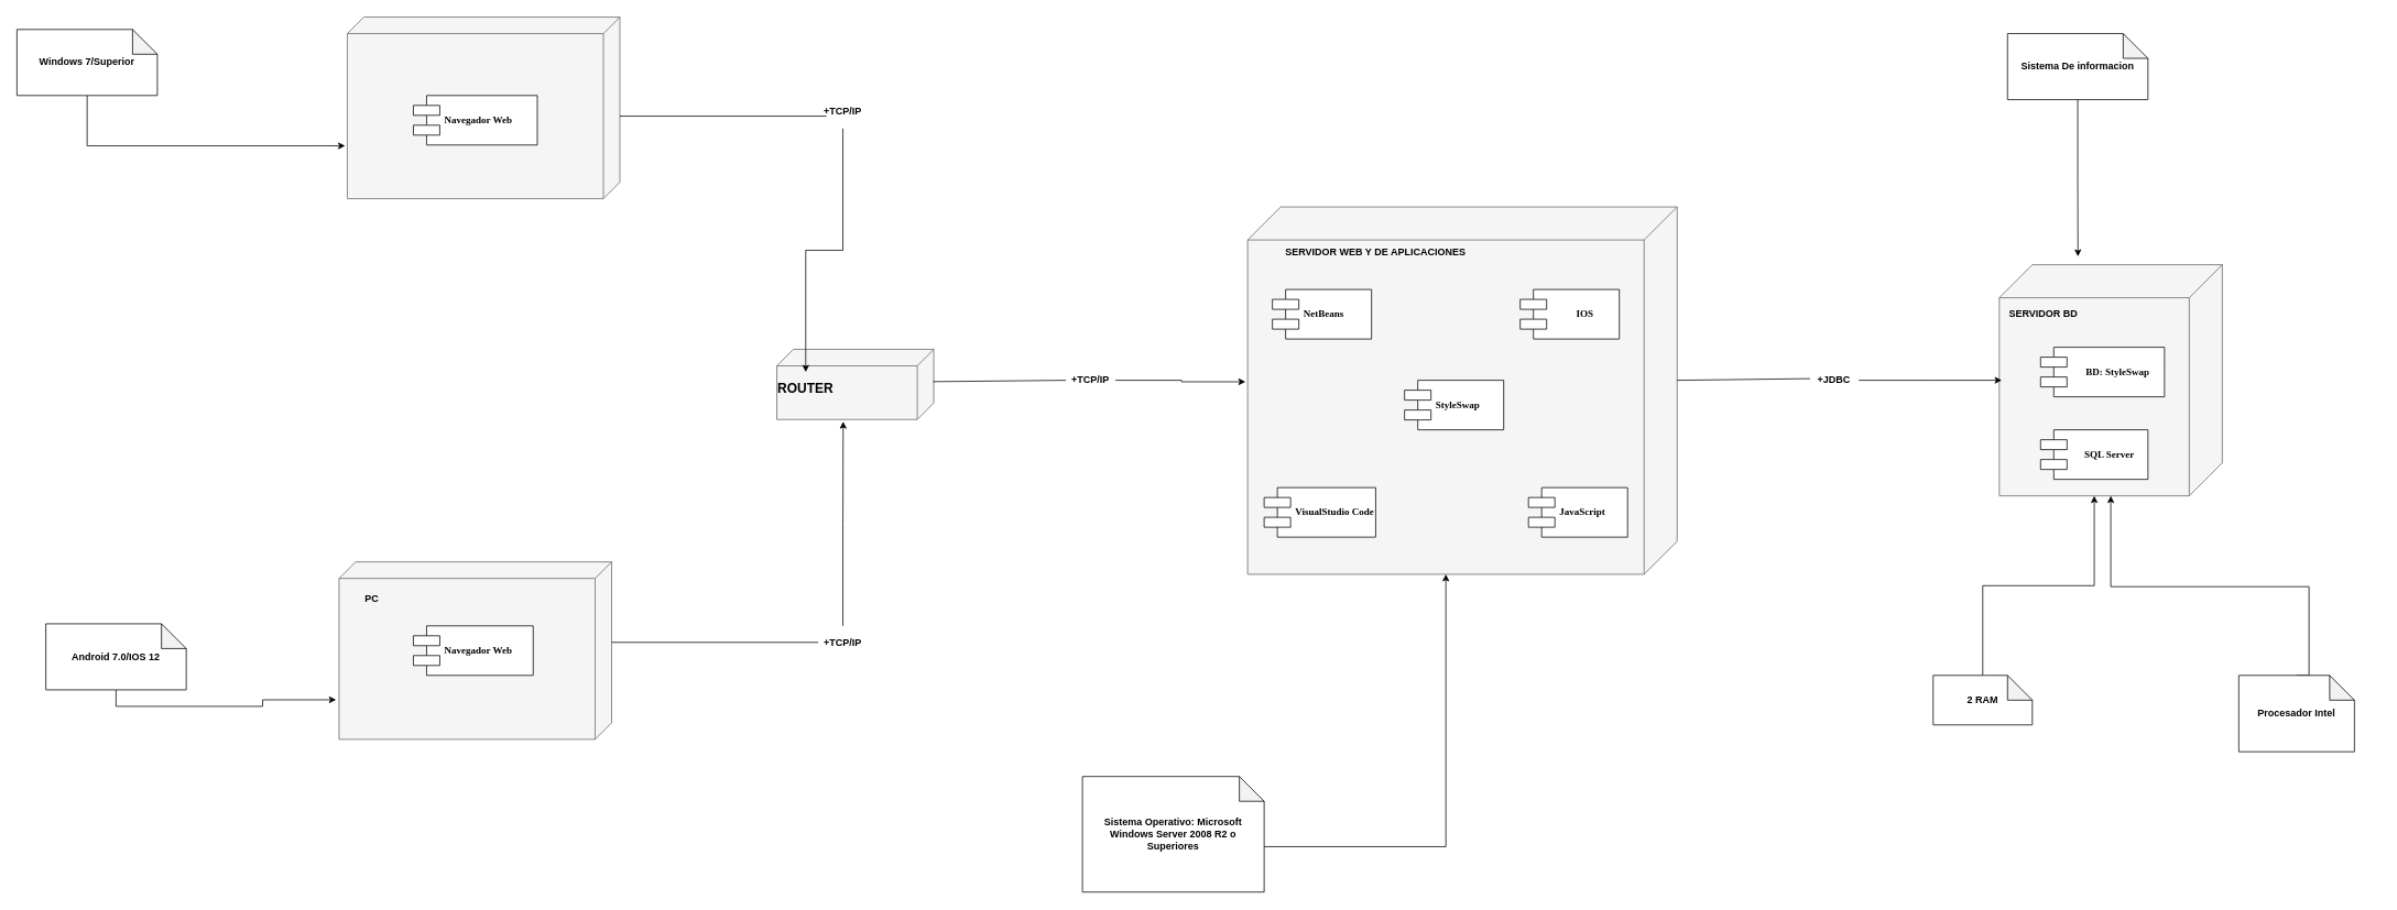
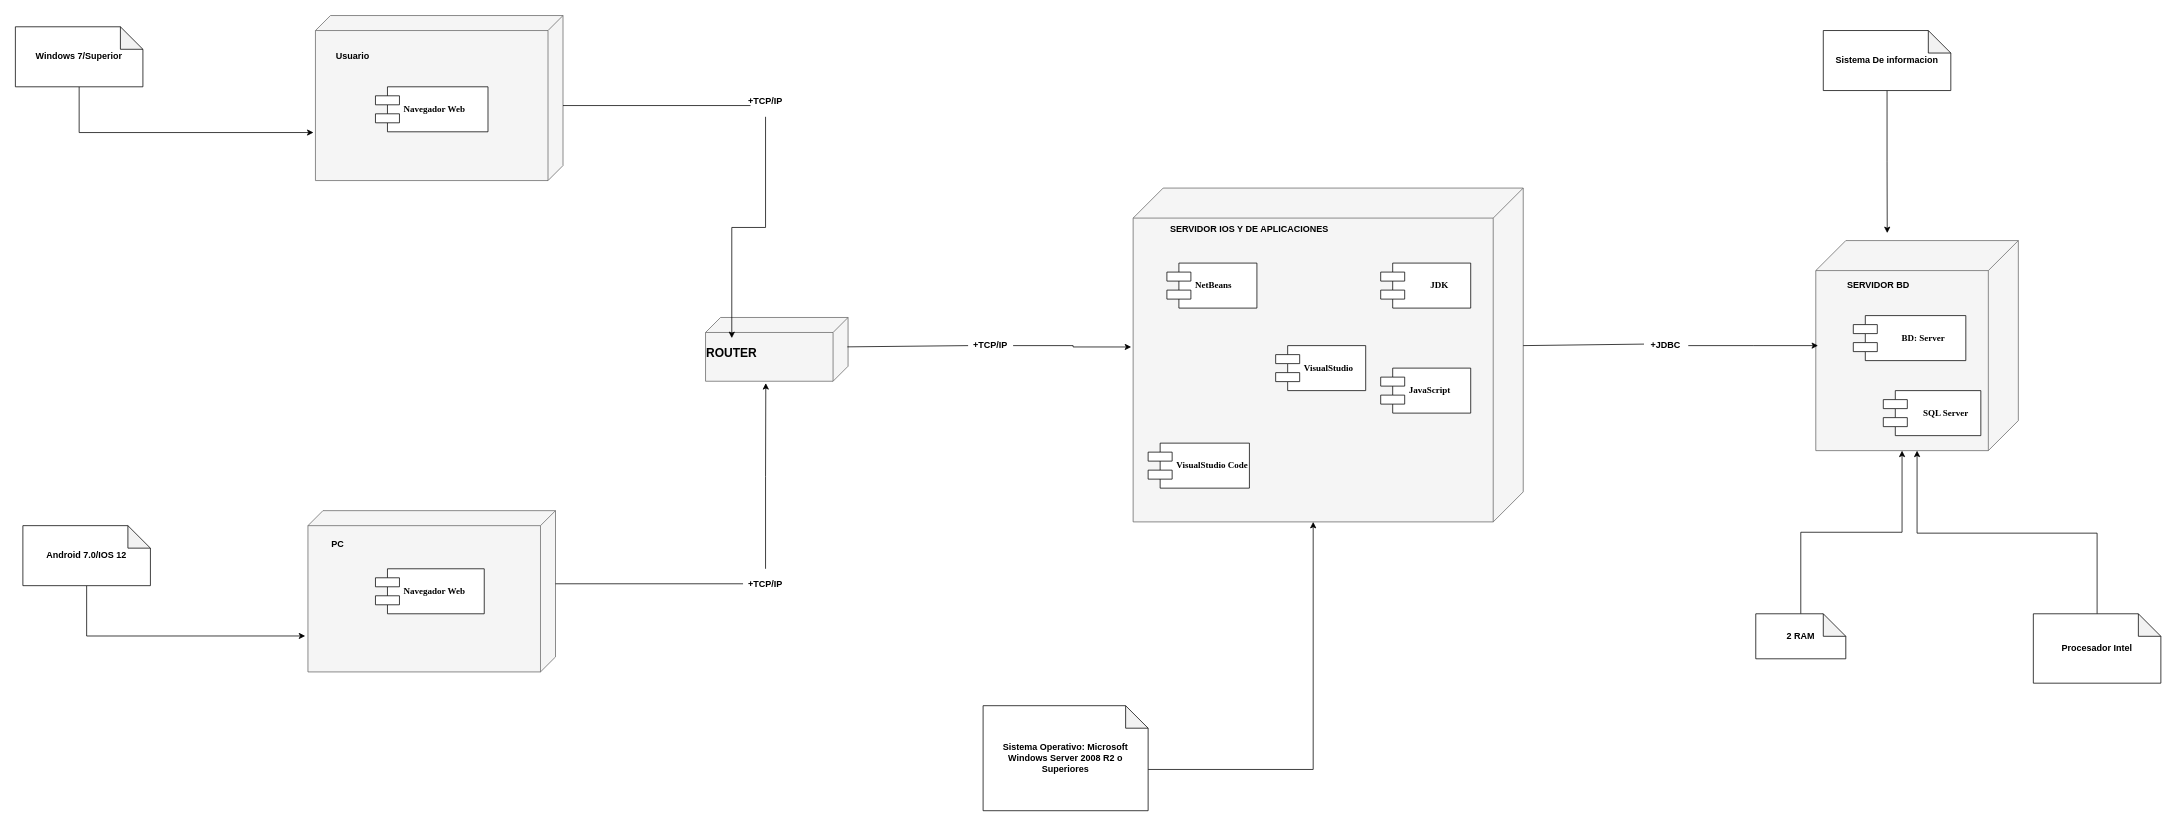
  <mxCell id="0" />
  <mxCell id="1" parent="0" />
  <mxCell id="2" value="" style="verticalAlign=top;align=left;spacingTop=8;spacingLeft=2;spacingRight=12;shape=cube;size=20;direction=south;fontStyle=4;html=1;rounded=0;shadow=0;comic=0;labelBackgroundColor=none;strokeWidth=1;fontFamily=Verdana;fontSize=12;fillColor=#f5f5f5;fontColor=#333333;strokeColor=#666666;" vertex="1" parent="1"><mxGeometry x="420" y="20" width="330" height="220" as="geometry" /></mxCell>
  <mxCell id="3" value="" style="verticalAlign=top;align=left;spacingTop=8;spacingLeft=2;spacingRight=12;shape=cube;size=40;direction=south;fontStyle=4;html=1;rounded=0;shadow=0;comic=0;labelBackgroundColor=none;strokeWidth=1;fontFamily=Verdana;fontSize=12;fillColor=#f5f5f5;fontColor=#333333;strokeColor=#666666;" vertex="1" parent="1"><mxGeometry x="1510" y="250" width="520" height="445" as="geometry" /></mxCell>
  <mxCell id="4" value="" style="verticalAlign=top;align=left;spacingTop=8;spacingLeft=2;spacingRight=12;shape=cube;size=20;direction=south;fontStyle=4;html=1;rounded=0;shadow=0;comic=0;labelBackgroundColor=none;strokeWidth=1;fontFamily=Verdana;fontSize=12;fillColor=#f5f5f5;fontColor=#333333;strokeColor=#666666;" vertex="1" parent="1"><mxGeometry x="410" y="680" width="330" height="215" as="geometry" /></mxCell>
  <mxCell id="5" value="&lt;b&gt;Navegador Web&lt;/b&gt;" style="shape=component;align=left;spacingLeft=36;rounded=0;shadow=0;comic=0;labelBackgroundColor=none;strokeWidth=1;fontFamily=Verdana;fontSize=12;html=1;" vertex="1" parent="1"><mxGeometry x="500" y="115" width="150" height="60" as="geometry" /></mxCell>
- <mxCell id="6" value="&lt;b&gt;NetBeans&lt;/b&gt;" style="shape=component;align=left;spacingLeft=36;rounded=0;shadow=0;comic=0;labelBackgroundColor=none;strokeWidth=1;fontFamily=Verdana;fontSize=12;html=1;" vertex="1" parent="1"><mxGeometry x="1540" y="350" width="120" height="60" as="geometry" /></mxCell>
+ <mxCell id="6" value="&lt;b&gt;NetBeans&lt;/b&gt;" style="shape=component;align=left;spacingLeft=36;rounded=0;shadow=0;comic=0;labelBackgroundColor=none;strokeWidth=1;fontFamily=Verdana;fontSize=12;html=1;" vertex="1" parent="1"><mxGeometry x="1555" y="350" width="120" height="60" as="geometry" /></mxCell>
  <mxCell id="7" value="&lt;b&gt;VisualStudio Code&lt;/b&gt;" style="shape=component;align=left;spacingLeft=36;rounded=0;shadow=0;comic=0;labelBackgroundColor=none;strokeWidth=1;fontFamily=Verdana;fontSize=12;html=1;" vertex="1" parent="1"><mxGeometry x="1530" y="590" width="135" height="60" as="geometry" /></mxCell>
+ <mxCell id="8" value="&lt;b&gt;Usuario&lt;/b&gt;" style="text;html=1;strokeColor=none;fillColor=none;align=center;verticalAlign=middle;whiteSpace=wrap;rounded=0;" vertex="1" parent="1"><mxGeometry x="440" y="60" width="60" height="30" as="geometry" /></mxCell>
  <mxCell id="9" value="&lt;b&gt;PC&lt;/b&gt;" style="text;html=1;strokeColor=none;fillColor=none;align=center;verticalAlign=middle;whiteSpace=wrap;rounded=0;" vertex="1" parent="1"><mxGeometry x="420" y="710" width="60" height="30" as="geometry" /></mxCell>
  <mxCell id="10" value="&lt;b&gt;Navegador Web&lt;/b&gt;" style="shape=component;align=left;spacingLeft=36;rounded=0;shadow=0;comic=0;labelBackgroundColor=none;strokeWidth=1;fontFamily=Verdana;fontSize=12;html=1;" vertex="1" parent="1"><mxGeometry x="500" y="757.5" width="145" height="60" as="geometry" /></mxCell>
  <mxCell id="11" value="" style="verticalAlign=top;align=left;spacingTop=8;spacingLeft=2;spacingRight=12;shape=cube;size=40;direction=south;fontStyle=4;html=1;rounded=0;shadow=0;comic=0;labelBackgroundColor=none;strokeWidth=1;fontFamily=Verdana;fontSize=12;fillColor=#f5f5f5;fontColor=#333333;strokeColor=#666666;" vertex="1" parent="1"><mxGeometry x="2420" y="320" width="270" height="280" as="geometry" /></mxCell>
  <mxCell id="12" style="edgeStyle=orthogonalEdgeStyle;rounded=0;orthogonalLoop=1;jettySize=auto;html=1;exitX=0.5;exitY=1;exitDx=0;exitDy=0;exitPerimeter=0;entryX=0.709;entryY=1.008;entryDx=0;entryDy=0;entryPerimeter=0;" edge="1" parent="1" source="13" target="2"><mxGeometry relative="1" as="geometry" /></mxCell>
  <mxCell id="13" value="&lt;b&gt;Windows 7/Superior&lt;/b&gt;" style="shape=note;whiteSpace=wrap;html=1;backgroundOutline=1;darkOpacity=0.05;" vertex="1" parent="1"><mxGeometry x="20" y="35" width="170" height="80" as="geometry" /></mxCell>
  <mxCell id="14" style="edgeStyle=orthogonalEdgeStyle;rounded=0;orthogonalLoop=1;jettySize=auto;html=1;exitX=0.5;exitY=1;exitDx=0;exitDy=0;exitPerimeter=0;entryX=0.777;entryY=1.011;entryDx=0;entryDy=0;entryPerimeter=0;" edge="1" parent="1" source="15" target="4"><mxGeometry relative="1" as="geometry" /></mxCell>
- <mxCell id="15" value="&lt;b&gt;Android 7.0/IOS 12&lt;/b&gt;" style="shape=note;whiteSpace=wrap;html=1;backgroundOutline=1;darkOpacity=0.05;" vertex="1" parent="1"><mxGeometry x="55" y="755" width="170" height="80" as="geometry" /></mxCell>
+ <mxCell id="15" value="&lt;b&gt;Android 7.0/IOS 12&lt;/b&gt;" style="shape=note;whiteSpace=wrap;html=1;backgroundOutline=1;darkOpacity=0.05;" vertex="1" parent="1"><mxGeometry x="30" y="700" width="170" height="80" as="geometry" /></mxCell>
  <mxCell id="16" value="" style="verticalAlign=top;align=left;spacingTop=8;spacingLeft=2;spacingRight=12;shape=cube;size=20;direction=south;fontStyle=4;html=1;rounded=0;shadow=0;comic=0;labelBackgroundColor=none;strokeWidth=1;fontFamily=Verdana;fontSize=12;fillColor=#f5f5f5;fontColor=#333333;strokeColor=#666666;" vertex="1" parent="1"><mxGeometry x="940" y="422.5" width="190" height="85" as="geometry" /></mxCell>
  <mxCell id="17" style="edgeStyle=orthogonalEdgeStyle;rounded=0;orthogonalLoop=1;jettySize=auto;html=1;exitX=0.5;exitY=1;exitDx=0;exitDy=0;" edge="1" parent="1" source="18" target="22"><mxGeometry relative="1" as="geometry" /></mxCell>
  <mxCell id="18" value="&lt;b&gt;+TCP/IP&lt;/b&gt;" style="text;html=1;strokeColor=none;fillColor=none;align=center;verticalAlign=middle;whiteSpace=wrap;rounded=0;" vertex="1" parent="1"><mxGeometry x="990" y="115" width="60" height="40" as="geometry" /></mxCell>
  <mxCell id="19" style="edgeStyle=orthogonalEdgeStyle;rounded=0;orthogonalLoop=1;jettySize=auto;html=1;exitX=0.5;exitY=0;exitDx=0;exitDy=0;" edge="1" parent="1" source="20"><mxGeometry relative="1" as="geometry"><mxPoint x="1020.333" y="510" as="targetPoint" /></mxGeometry></mxCell>
  <mxCell id="20" value="&lt;b&gt;+TCP/IP&lt;/b&gt;" style="text;html=1;strokeColor=none;fillColor=none;align=center;verticalAlign=middle;whiteSpace=wrap;rounded=0;" vertex="1" parent="1"><mxGeometry x="990" y="757.5" width="60" height="40" as="geometry" /></mxCell>
  <mxCell id="21" value="" style="endArrow=none;html=1;rounded=0;exitX=0;exitY=0;exitDx=97.5;exitDy=0;exitPerimeter=0;entryX=0;entryY=0.5;entryDx=0;entryDy=0;" edge="1" parent="1" source="4" target="20"><mxGeometry width="50" height="50" relative="1" as="geometry"><mxPoint x="800" y="800" as="sourcePoint" /><mxPoint x="850" y="750" as="targetPoint" /></mxGeometry></mxCell>
  <mxCell id="22" value="&lt;b&gt;&lt;font style=&quot;font-size: 16px;&quot;&gt;ROUTER&lt;/font&gt;&lt;/b&gt;" style="text;html=1;strokeColor=none;fillColor=none;align=center;verticalAlign=middle;whiteSpace=wrap;rounded=0;" vertex="1" parent="1"><mxGeometry x="945" y="450" width="60" height="40" as="geometry" /></mxCell>
  <mxCell id="23" value="" style="endArrow=none;html=1;rounded=0;exitX=0;exitY=0;exitDx=97.5;exitDy=0;exitPerimeter=0;" edge="1" parent="1"><mxGeometry width="50" height="50" relative="1" as="geometry"><mxPoint x="750" y="140" as="sourcePoint" /><mxPoint x="1000" y="140" as="targetPoint" /></mxGeometry></mxCell>
  <mxCell id="24" style="edgeStyle=orthogonalEdgeStyle;rounded=0;orthogonalLoop=1;jettySize=auto;html=1;exitX=1;exitY=0.5;exitDx=0;exitDy=0;entryX=0.476;entryY=1.005;entryDx=0;entryDy=0;entryPerimeter=0;" edge="1" parent="1" source="25" target="3"><mxGeometry relative="1" as="geometry" /></mxCell>
  <mxCell id="25" value="&lt;b&gt;+TCP/IP&lt;/b&gt;" style="text;html=1;strokeColor=none;fillColor=none;align=center;verticalAlign=middle;whiteSpace=wrap;rounded=0;" vertex="1" parent="1"><mxGeometry x="1290" y="440" width="60" height="40" as="geometry" /></mxCell>
  <mxCell id="26" value="" style="endArrow=none;html=1;rounded=0;entryX=0;entryY=0.5;entryDx=0;entryDy=0;exitX=0.461;exitY=0.005;exitDx=0;exitDy=0;exitPerimeter=0;" edge="1" parent="1" source="16" target="25"><mxGeometry width="50" height="50" relative="1" as="geometry"><mxPoint x="1140" y="460" as="sourcePoint" /><mxPoint x="1390" y="464.17" as="targetPoint" /></mxGeometry></mxCell>
- <mxCell id="27" value="&lt;b&gt;StyleSwap&lt;/b&gt;" style="shape=component;align=left;spacingLeft=36;rounded=0;shadow=0;comic=0;labelBackgroundColor=none;strokeWidth=1;fontFamily=Verdana;fontSize=12;html=1;" vertex="1" parent="1"><mxGeometry x="1700" y="460" width="120" height="60" as="geometry" /></mxCell>
- <mxCell id="28" value="&lt;b&gt;JavaScript&lt;/b&gt;" style="shape=component;align=left;spacingLeft=36;rounded=0;shadow=0;comic=0;labelBackgroundColor=none;strokeWidth=1;fontFamily=Verdana;fontSize=12;html=1;" vertex="1" parent="1"><mxGeometry x="1850" y="590" width="120" height="60" as="geometry" /></mxCell>
- <mxCell id="29" value="&lt;b&gt;IOS&lt;/b&gt;" style="shape=component;align=center;spacingLeft=36;rounded=0;shadow=0;comic=0;labelBackgroundColor=none;strokeWidth=1;fontFamily=Verdana;fontSize=12;html=1;" vertex="1" parent="1"><mxGeometry x="1840" y="350" width="120" height="60" as="geometry" /></mxCell>
- <mxCell id="30" value="&lt;b&gt;SERVIDOR WEB Y DE APLICACIONES&lt;/b&gt;" style="text;html=1;strokeColor=none;fillColor=none;align=center;verticalAlign=middle;whiteSpace=wrap;rounded=0;" vertex="1" parent="1"><mxGeometry x="1520" y="290" width="290" height="30" as="geometry" /></mxCell>
+ <mxCell id="27" value="&lt;b&gt;VisualStudio&lt;/b&gt;" style="shape=component;align=left;spacingLeft=36;rounded=0;shadow=0;comic=0;labelBackgroundColor=none;strokeWidth=1;fontFamily=Verdana;fontSize=12;html=1;" vertex="1" parent="1"><mxGeometry x="1700" y="460" width="120" height="60" as="geometry" /></mxCell>
+ <mxCell id="28" value="&lt;b&gt;JavaScript&lt;/b&gt;" style="shape=component;align=left;spacingLeft=36;rounded=0;shadow=0;comic=0;labelBackgroundColor=none;strokeWidth=1;fontFamily=Verdana;fontSize=12;html=1;" vertex="1" parent="1"><mxGeometry x="1840" y="490" width="120" height="60" as="geometry" /></mxCell>
+ <mxCell id="29" value="&lt;b&gt;JDK&lt;/b&gt;" style="shape=component;align=center;spacingLeft=36;rounded=0;shadow=0;comic=0;labelBackgroundColor=none;strokeWidth=1;fontFamily=Verdana;fontSize=12;html=1;" vertex="1" parent="1"><mxGeometry x="1840" y="350" width="120" height="60" as="geometry" /></mxCell>
+ <mxCell id="30" value="&lt;b&gt;SERVIDOR IOS Y DE APLICACIONES&lt;/b&gt;" style="text;html=1;strokeColor=none;fillColor=none;align=center;verticalAlign=middle;whiteSpace=wrap;rounded=0;" vertex="1" parent="1"><mxGeometry x="1520" y="290" width="290" height="30" as="geometry" /></mxCell>
  <mxCell id="31" style="edgeStyle=orthogonalEdgeStyle;rounded=0;orthogonalLoop=1;jettySize=auto;html=1;exitX=0;exitY=0;exitDx=220;exitDy=85;exitPerimeter=0;entryX=0;entryY=0;entryDx=445;entryDy=280;entryPerimeter=0;" edge="1" parent="1" source="32" target="3"><mxGeometry relative="1" as="geometry" /></mxCell>
  <mxCell id="32" value="&lt;b&gt;Sistema Operativo: Microsoft Windows Server 2008 R2 o Superiores&lt;/b&gt;" style="shape=note;whiteSpace=wrap;html=1;backgroundOutline=1;darkOpacity=0.05;" vertex="1" parent="1"><mxGeometry x="1310" y="940" width="220" height="140" as="geometry" /></mxCell>
  <mxCell id="33" style="edgeStyle=orthogonalEdgeStyle;rounded=0;orthogonalLoop=1;jettySize=auto;html=1;exitX=1;exitY=0.5;exitDx=0;exitDy=0;" edge="1" parent="1" source="34"><mxGeometry relative="1" as="geometry"><mxPoint x="2423" y="460" as="targetPoint" /></mxGeometry></mxCell>
  <mxCell id="34" value="&lt;b&gt;+JDBC&lt;/b&gt;" style="text;html=1;strokeColor=none;fillColor=none;align=center;verticalAlign=middle;whiteSpace=wrap;rounded=0;" vertex="1" parent="1"><mxGeometry x="2190" y="440" width="60" height="40" as="geometry" /></mxCell>
- <mxCell id="35" value="&lt;b&gt;BD: StyleSwap&lt;/b&gt;" style="shape=component;align=center;spacingLeft=36;rounded=0;shadow=0;comic=0;labelBackgroundColor=none;strokeWidth=1;fontFamily=Verdana;fontSize=12;html=1;" vertex="1" parent="1"><mxGeometry x="2470" y="420" width="150" height="60" as="geometry" /></mxCell>
- <mxCell id="36" value="&lt;b&gt;SQL Server&lt;/b&gt;" style="shape=component;align=center;spacingLeft=36;rounded=0;shadow=0;comic=0;labelBackgroundColor=none;strokeWidth=1;fontFamily=Verdana;fontSize=12;html=1;" vertex="1" parent="1"><mxGeometry x="2470" y="520" width="130" height="60" as="geometry" /></mxCell>
+ <mxCell id="35" value="&lt;b&gt;BD: Server&lt;/b&gt;" style="shape=component;align=center;spacingLeft=36;rounded=0;shadow=0;comic=0;labelBackgroundColor=none;strokeWidth=1;fontFamily=Verdana;fontSize=12;html=1;" vertex="1" parent="1"><mxGeometry x="2470" y="420" width="150" height="60" as="geometry" /></mxCell>
+ <mxCell id="36" value="&lt;b&gt;SQL Server&lt;/b&gt;" style="shape=component;align=center;spacingLeft=36;rounded=0;shadow=0;comic=0;labelBackgroundColor=none;strokeWidth=1;fontFamily=Verdana;fontSize=12;html=1;" vertex="1" parent="1"><mxGeometry x="2510" y="520" width="130" height="60" as="geometry" /></mxCell>
  <mxCell id="37" value="" style="endArrow=none;html=1;rounded=0;entryX=0;entryY=0.5;entryDx=0;entryDy=0;exitX=0.461;exitY=0.005;exitDx=0;exitDy=0;exitPerimeter=0;" edge="1" parent="1"><mxGeometry width="50" height="50" relative="1" as="geometry"><mxPoint x="2030" y="460" as="sourcePoint" /><mxPoint x="2191" y="458" as="targetPoint" /></mxGeometry></mxCell>
- <mxCell id="38" value="&lt;b&gt;SERVIDOR BD&lt;/b&gt;" style="text;html=1;strokeColor=none;fillColor=none;align=left;verticalAlign=middle;whiteSpace=wrap;rounded=0;" vertex="1" parent="1"><mxGeometry x="2430" y="365" width="130" height="30" as="geometry" /></mxCell>
+ <mxCell id="38" value="&lt;b&gt;SERVIDOR BD&lt;/b&gt;" style="text;html=1;strokeColor=none;fillColor=none;align=left;verticalAlign=middle;whiteSpace=wrap;rounded=0;" vertex="1" parent="1"><mxGeometry x="2460" y="365" width="130" height="30" as="geometry" /></mxCell>
  <mxCell id="39" style="edgeStyle=orthogonalEdgeStyle;rounded=0;orthogonalLoop=1;jettySize=auto;html=1;exitX=0.5;exitY=1;exitDx=0;exitDy=0;" edge="1" parent="1" source="6" target="6"><mxGeometry relative="1" as="geometry" /></mxCell>
  <mxCell id="40" style="edgeStyle=orthogonalEdgeStyle;rounded=0;orthogonalLoop=1;jettySize=auto;html=1;exitX=0.5;exitY=0;exitDx=0;exitDy=0;exitPerimeter=0;entryX=0;entryY=0;entryDx=280;entryDy=155;entryPerimeter=0;" edge="1" parent="1" source="41" target="11"><mxGeometry relative="1" as="geometry" /></mxCell>
  <mxCell id="41" value="&lt;b&gt;2 RAM&lt;/b&gt;" style="shape=note;whiteSpace=wrap;html=1;backgroundOutline=1;darkOpacity=0.05;" vertex="1" parent="1"><mxGeometry x="2340" y="817.5" width="120" height="60" as="geometry" /></mxCell>
  <mxCell id="42" style="edgeStyle=orthogonalEdgeStyle;rounded=0;orthogonalLoop=1;jettySize=auto;html=1;exitX=0.5;exitY=1;exitDx=0;exitDy=0;exitPerimeter=0;" edge="1" parent="1" source="43"><mxGeometry relative="1" as="geometry"><mxPoint x="2515.231" y="310" as="targetPoint" /></mxGeometry></mxCell>
  <mxCell id="43" value="&lt;b&gt;Sistema De informacion&lt;/b&gt;" style="shape=note;whiteSpace=wrap;html=1;backgroundOutline=1;darkOpacity=0.05;" vertex="1" parent="1"><mxGeometry x="2430" y="40" width="170" height="80" as="geometry" /></mxCell>
  <mxCell id="44" style="edgeStyle=orthogonalEdgeStyle;rounded=0;orthogonalLoop=1;jettySize=auto;html=1;exitX=0.5;exitY=0;exitDx=0;exitDy=0;exitPerimeter=0;" edge="1" parent="1" source="45" target="11"><mxGeometry relative="1" as="geometry"><Array as="points"><mxPoint x="2795" y="710" /><mxPoint x="2555" y="710" /></Array></mxGeometry></mxCell>
- <mxCell id="45" value="&lt;b&gt;Procesador Intel&lt;/b&gt;" style="shape=note;whiteSpace=wrap;html=1;backgroundOutline=1;darkOpacity=0.05;" vertex="1" parent="1"><mxGeometry x="2710" y="817.5" width="140" height="92.5" as="geometry" /></mxCell>
+ <mxCell id="45" value="&lt;b&gt;Procesador Intel&lt;/b&gt;" style="shape=note;whiteSpace=wrap;html=1;backgroundOutline=1;darkOpacity=0.05;" vertex="1" parent="1"><mxGeometry x="2710" y="817.5" width="170" height="92.5" as="geometry" /></mxCell>
